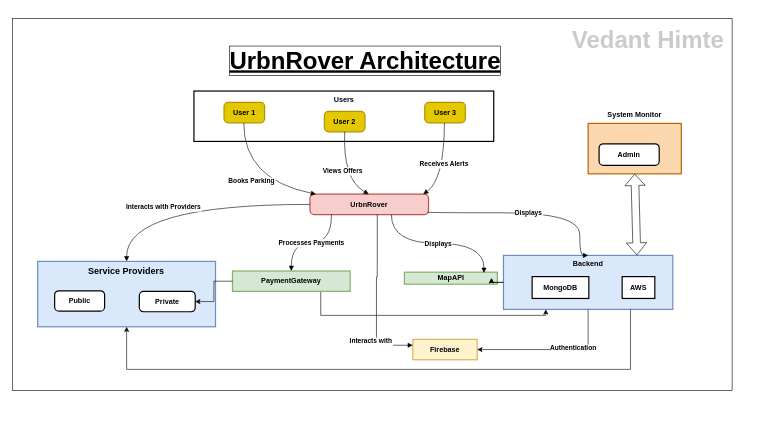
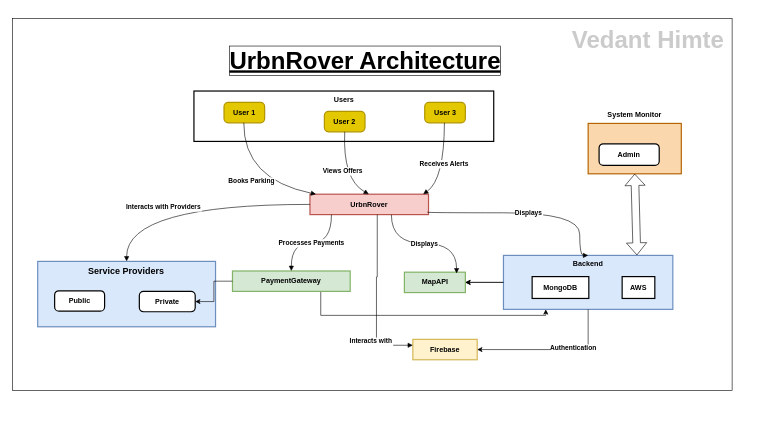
  <mxCell id="0" />
  <mxCell id="1" parent="0" />
  <mxCell id="2" value="" style="group" vertex="1" connectable="0" parent="1"><mxGeometry x="20" y="30" width="1220" height="620" as="geometry" /></mxCell>
  <mxCell id="3" value="&lt;br&gt;&lt;br&gt;&lt;br&gt;&lt;br&gt;&lt;br&gt;&lt;br&gt;&lt;br&gt;" style="whiteSpace=wrap;html=1;" vertex="1" parent="2"><mxGeometry width="1200" height="620" as="geometry" /></mxCell>
  <mxCell id="4" value="Backend" style="whiteSpace=wrap;strokeWidth=2;verticalAlign=top;fillColor=#dae8fc;strokeColor=#6c8ebf;fontStyle=1" parent="2" vertex="1"><mxGeometry x="818.824" y="395.0" width="282.353" height="90" as="geometry" /></mxCell>
  <mxCell id="5" value="MongoDB" style="whiteSpace=wrap;strokeWidth=2;fontStyle=1" parent="4" vertex="1"><mxGeometry x="47.8" y="35.357" width="94.488" height="36.429" as="geometry" /></mxCell>
  <mxCell id="6" value="AWS" style="whiteSpace=wrap;strokeWidth=2;fontStyle=1" parent="4" vertex="1"><mxGeometry x="197.869" y="35.357" width="54.47" height="36.429" as="geometry" /></mxCell>
- <mxCell id="7" value="UrbnRover" style="rounded=1;absoluteArcSize=1;arcSize=14;whiteSpace=wrap;strokeWidth=2;fillColor=#f8cecc;strokeColor=#b85450;fontStyle=1" parent="2" vertex="1"><mxGeometry x="496.235" y="293.0" width="197.647" height="34" as="geometry" /></mxCell>
- <mxCell id="8" value="MapAPI" style="whiteSpace=wrap;strokeWidth=2;fillColor=#d5e8d4;strokeColor=#82b366;fontStyle=1" parent="2" vertex="1"><mxGeometry x="653.647" y="423.0" width="155" height="20" as="geometry" /></mxCell>
+ <mxCell id="7" value="UrbnRover" style="absoluteArcSize=1;arcSize=14;whiteSpace=wrap;strokeWidth=2;fillColor=#f8cecc;strokeColor=#b85450;fontStyle=1;rounded=0;" parent="2" vertex="1"><mxGeometry x="496.235" y="293.0" width="197.647" height="34" as="geometry" /></mxCell>
+ <mxCell id="8" value="MapAPI" style="whiteSpace=wrap;strokeWidth=2;fillColor=#d5e8d4;strokeColor=#82b366;fontStyle=1" parent="2" vertex="1"><mxGeometry x="653.647" y="423.0" width="101.647" height="34" as="geometry" /></mxCell>
  <mxCell id="9" style="edgeStyle=orthogonalEdgeStyle;rounded=0;orthogonalLoop=1;jettySize=auto;html=1;exitX=0;exitY=0.5;exitDx=0;exitDy=0;" edge="1" parent="2" source="4" target="8"><mxGeometry relative="1" as="geometry" /></mxCell>
  <mxCell id="10" value="" style="edgeStyle=orthogonalEdgeStyle;rounded=0;orthogonalLoop=1;jettySize=auto;html=1;" edge="1" parent="2" source="4" target="8"><mxGeometry relative="1" as="geometry" /></mxCell>
  <mxCell id="11" value="Firebase" style="whiteSpace=wrap;strokeWidth=2;fillColor=#fff2cc;strokeColor=#d6b656;fontStyle=1" parent="2" vertex="1"><mxGeometry x="667.765" y="535" width="107.294" height="34" as="geometry" /></mxCell>
  <mxCell id="12" value="Users" style="whiteSpace=wrap;strokeWidth=2;verticalAlign=top;fontStyle=1" parent="2" vertex="1"><mxGeometry x="302.824" y="121" width="499.765" height="84.0" as="geometry" /></mxCell>
  <mxCell id="13" value="User 1" style="rounded=1;absoluteArcSize=1;arcSize=14;whiteSpace=wrap;strokeWidth=2;fillColor=#e3c800;fontColor=#000000;strokeColor=#B09500;fontStyle=1" parent="2" vertex="1"><mxGeometry x="352.941" y="140.0" width="67.765" height="34" as="geometry" /></mxCell>
  <mxCell id="14" value="User 2" style="rounded=1;absoluteArcSize=1;arcSize=14;whiteSpace=wrap;strokeWidth=2;fillColor=#e3c800;fontColor=#000000;strokeColor=#B09500;fontStyle=1" parent="2" vertex="1"><mxGeometry x="520.235" y="155" width="67.765" height="34" as="geometry" /></mxCell>
  <mxCell id="15" value="User 3" style="rounded=1;absoluteArcSize=1;arcSize=14;whiteSpace=wrap;strokeWidth=2;fillColor=#e3c800;fontColor=#000000;strokeColor=#B09500;fontStyle=1" parent="2" vertex="1"><mxGeometry x="687.529" y="140.0" width="67.765" height="34" as="geometry" /></mxCell>
  <mxCell id="16" style="edgeStyle=orthogonalEdgeStyle;rounded=0;orthogonalLoop=1;jettySize=auto;html=1;exitX=0.75;exitY=1;exitDx=0;exitDy=0;entryX=0.25;entryY=1;entryDx=0;entryDy=0;" edge="1" parent="2" source="17" target="4"><mxGeometry relative="1" as="geometry"><Array as="points"><mxPoint x="513.882" y="495.0" /><mxPoint x="889.412" y="495.0" /></Array></mxGeometry></mxCell>
  <mxCell id="17" value="PaymentGateway" style="whiteSpace=wrap;strokeWidth=2;fillColor=#d5e8d4;strokeColor=#82b366;fontStyle=1" parent="2" vertex="1"><mxGeometry x="367.059" y="421.0" width="196.235" height="34" as="geometry" /></mxCell>
  <mxCell id="18" style="edgeStyle=orthogonalEdgeStyle;rounded=0;orthogonalLoop=1;jettySize=auto;html=1;exitX=0.5;exitY=1;exitDx=0;exitDy=0;entryX=1;entryY=0.5;entryDx=0;entryDy=0;" edge="1" parent="2" source="4" target="11"><mxGeometry relative="1" as="geometry" /></mxCell>
  <mxCell id="19" value="&lt;b&gt;Authentication&lt;/b&gt;" style="edgeLabel;html=1;align=center;verticalAlign=middle;resizable=0;points=[];" vertex="1" connectable="0" parent="18"><mxGeometry x="-0.258" y="-3" relative="1" as="geometry"><mxPoint as="offset" /></mxGeometry></mxCell>
  <mxCell id="20" value="Displays" style="startArrow=none;endArrow=block;exitX=0.687;exitY=1.01;entryX=0.856;entryY=0.059;rounded=0;exitDx=0;exitDy=0;exitPerimeter=0;edgeStyle=orthogonalEdgeStyle;curved=1;entryDx=0;entryDy=0;entryPerimeter=0;fontStyle=1" parent="2" source="7" target="8" edge="1"><mxGeometry relative="1" as="geometry" /></mxCell>
  <mxCell id="21" value="Interacts with" style="startArrow=none;endArrow=block;exitX=0.565;exitY=0.98;entryX=0.002;entryY=0.29;rounded=0;edgeStyle=orthogonalEdgeStyle;fontStyle=1" parent="2" source="7" target="11" edge="1"><mxGeometry x="0.519" y="-9" relative="1" as="geometry"><Array as="points"><mxPoint x="608.471" y="431.0" /><mxPoint x="607.059" y="545" /></Array><mxPoint as="offset" /></mxGeometry></mxCell>
  <mxCell id="22" value="Books Parking" style="curved=1;startArrow=none;endArrow=block;exitX=0.487;exitY=0.993;entryX=0.039;entryY=-0.013;rounded=0;fontStyle=1" parent="2" source="13" target="7" edge="1"><mxGeometry x="-0.003" relative="1" as="geometry"><Array as="points"><mxPoint x="385.412" y="268" /></Array><mxPoint as="offset" /></mxGeometry></mxCell>
  <mxCell id="23" value="Views Offers" style="curved=1;startArrow=none;endArrow=block;exitX=0.501;exitY=0.993;entryX=0.496;entryY=-0.013;rounded=0;fontStyle=1" parent="2" source="14" target="7" edge="1"><mxGeometry relative="1" as="geometry"><Array as="points"><mxPoint x="550.588" y="268" /></Array></mxGeometry></mxCell>
  <mxCell id="24" value="Receives Alerts" style="curved=1;startArrow=none;endArrow=block;exitX=0.485;exitY=0.993;entryX=0.967;entryY=-0.013;rounded=0;fontStyle=1" parent="2" source="15" target="7" edge="1"><mxGeometry relative="1" as="geometry"><Array as="points"><mxPoint x="720" y="268" /></Array></mxGeometry></mxCell>
  <mxCell id="25" value="Processes Payments" style="startArrow=none;endArrow=block;exitX=0.194;exitY=0.98;rounded=0;edgeStyle=orthogonalEdgeStyle;curved=1;entryX=0.5;entryY=0;entryDx=0;entryDy=0;fontStyle=1" parent="2" source="7" target="17" edge="1"><mxGeometry x="-0.005" relative="1" as="geometry"><mxPoint x="409.412" y="395.0" as="targetPoint" /><mxPoint as="offset" /></mxGeometry></mxCell>
  <mxCell id="26" value="Interacts with Providers" style="startArrow=none;endArrow=block;exitX=0;exitY=0.5;rounded=0;entryX=0.5;entryY=0;entryDx=0;entryDy=0;exitDx=0;exitDy=0;edgeStyle=orthogonalEdgeStyle;curved=1;fontStyle=1" parent="2" edge="1" target="28" source="7"><mxGeometry x="0.213" y="4" relative="1" as="geometry"><mxPoint x="687.529" y="245.005" as="sourcePoint" /><mxPoint x="-385.412" y="375" as="targetPoint" /><mxPoint x="-1" as="offset" /></mxGeometry></mxCell>
  <mxCell id="27" value="" style="group;rotation=90;" parent="2" vertex="1" connectable="0"><mxGeometry x="42.353" y="405" width="327.647" height="205" as="geometry" /></mxCell>
  <mxCell id="28" value="Service Providers" style="whiteSpace=wrap;strokeWidth=2;verticalAlign=top;fontStyle=1;fontSize=15;fillColor=#dae8fc;strokeColor=#6c8ebf;" parent="27" vertex="1"><mxGeometry width="296.471" height="109" as="geometry" /></mxCell>
  <mxCell id="29" value="Public" style="rounded=1;absoluteArcSize=1;arcSize=14;whiteSpace=wrap;strokeWidth=2;fontStyle=1" parent="27" vertex="1"><mxGeometry x="28.235" y="49.0" width="83.294" height="34.0" as="geometry" /></mxCell>
  <mxCell id="30" value="Private" style="rounded=1;absoluteArcSize=1;arcSize=14;whiteSpace=wrap;strokeWidth=2;fontStyle=1" parent="27" vertex="1"><mxGeometry x="169.412" y="50.0" width="93.176" height="34.0" as="geometry" /></mxCell>
- <mxCell id="31" style="edgeStyle=orthogonalEdgeStyle;rounded=0;orthogonalLoop=1;jettySize=auto;html=1;exitX=0.75;exitY=1;exitDx=0;exitDy=0;entryX=0.5;entryY=1;entryDx=0;entryDy=0;" edge="1" parent="2" source="4" target="28"><mxGeometry relative="1" as="geometry"><Array as="points"><mxPoint x="1023.529" y="585" /><mxPoint x="176.471" y="585" /></Array></mxGeometry></mxCell>
  <mxCell id="32" value="Displays" style="curved=1;startArrow=none;endArrow=block;entryX=0.5;entryY=0;rounded=0;edgeStyle=orthogonalEdgeStyle;entryDx=0;entryDy=0;fontStyle=1" edge="1" parent="2" target="4"><mxGeometry relative="1" as="geometry"><Array as="points"><mxPoint x="945.882" y="324.0" /></Array><mxPoint x="691.765" y="323" as="sourcePoint" /><mxPoint x="697.412" y="446.0" as="targetPoint" /></mxGeometry></mxCell>
  <mxCell id="33" value="" style="group;fontStyle=1" vertex="1" connectable="0" parent="2"><mxGeometry x="960" y="145" width="250" height="155" as="geometry" /></mxCell>
  <mxCell id="34" value="" style="whiteSpace=wrap;strokeWidth=2;verticalAlign=top;fillColor=#fad7ac;strokeColor=#b46504;" parent="33" vertex="1"><mxGeometry y="30.0" width="155.294" height="84.0" as="geometry" /></mxCell>
  <mxCell id="35" value="Admin" style="rounded=1;absoluteArcSize=1;arcSize=14;whiteSpace=wrap;strokeWidth=2;fontStyle=1" parent="33" vertex="1"><mxGeometry x="18.235" y="64" width="100.235" height="36" as="geometry" /></mxCell>
  <mxCell id="36" value="System Monitor" style="text;strokeColor=none;align=center;fillColor=none;html=1;verticalAlign=middle;whiteSpace=wrap;rounded=0;fontStyle=1" parent="33" vertex="1"><mxGeometry x="14.118" width="127.059" height="30.0" as="geometry" /></mxCell>
  <mxCell id="37" value="" style="shape=flexArrow;endArrow=classic;startArrow=classic;html=1;rounded=0;entryX=0.5;entryY=1;entryDx=0;entryDy=0;width=12.727;startSize=6.382;exitX=0.788;exitY=-0.003;exitDx=0;exitDy=0;exitPerimeter=0;" edge="1" parent="2" source="4" target="34"><mxGeometry width="100" height="100" relative="1" as="geometry"><mxPoint x="1157.647" y="435.0" as="sourcePoint" /><mxPoint x="1298.824" y="335.0" as="targetPoint" /><Array as="points" /></mxGeometry></mxCell>
  <mxCell id="38" value="" style="edgeStyle=orthogonalEdgeStyle;rounded=0;orthogonalLoop=1;jettySize=auto;html=1;" edge="1" parent="2" source="17" target="30"><mxGeometry relative="1" as="geometry" /></mxCell>
  <mxCell id="39" value="UrbnRover Architecture" style="text;strokeColor=none;align=center;fillColor=none;html=1;verticalAlign=middle;whiteSpace=wrap;rounded=0;fontStyle=5;fontSize=40;labelBorderColor=default;spacingTop=9;" vertex="1" parent="2"><mxGeometry x="259.346" y="45.0" width="658.941" height="40" as="geometry" /></mxCell>
  <mxCell id="40" value="Vedant Himte" style="text;strokeColor=none;align=center;fillColor=none;html=1;verticalAlign=middle;whiteSpace=wrap;rounded=0;fontStyle=1;fontSize=40;textOpacity=20;" vertex="1" parent="2"><mxGeometry x="860" y="-10" width="400" height="90" as="geometry" /></mxCell>
